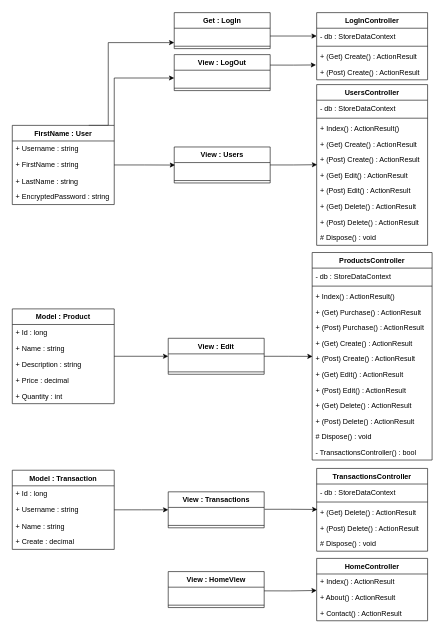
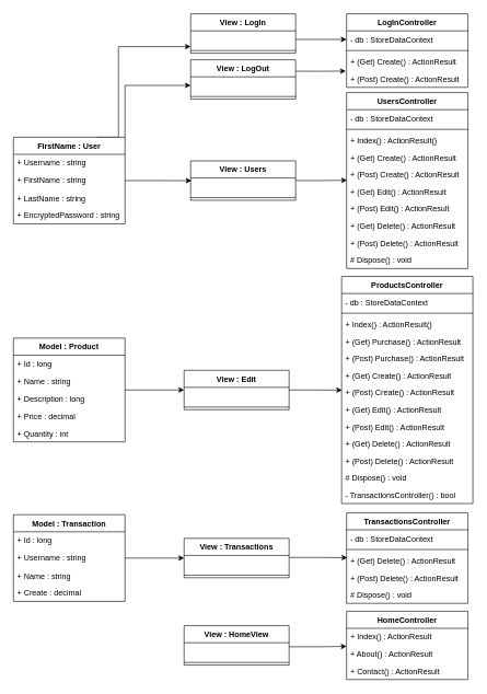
  <mxCell id="0" />
  <mxCell id="1" parent="0" />
  <mxCell id="2" style="edgeStyle=orthogonalEdgeStyle;rounded=0;orthogonalLoop=1;jettySize=auto;html=1;exitX=0.75;exitY=0;exitDx=0;exitDy=0;" edge="1" parent="1" source="3" target="65"><mxGeometry relative="1" as="geometry"><Array as="points"><mxPoint x="180" y="208" /><mxPoint x="180" y="70" /></Array></mxGeometry></mxCell>
  <mxCell id="3" value="FirstName : User&#10;" style="swimlane;fontStyle=1;align=center;verticalAlign=top;childLayout=stackLayout;horizontal=1;startSize=26;horizontalStack=0;resizeParent=1;resizeParentMax=0;resizeLast=0;collapsible=1;marginBottom=0;" vertex="1" parent="1"><mxGeometry x="20" y="208" width="170" height="132" as="geometry"><mxRectangle x="80" y="90" width="110" height="30" as="alternateBounds" /></mxGeometry></mxCell>
  <mxCell id="4" value="+ Username : string" style="text;strokeColor=none;fillColor=none;align=left;verticalAlign=top;spacingLeft=4;spacingRight=4;overflow=hidden;rotatable=0;points=[[0,0.5],[1,0.5]];portConstraint=eastwest;" vertex="1" parent="3"><mxGeometry y="26" width="170" height="26" as="geometry" /></mxCell>
  <mxCell id="5" value="+ FirstName : string" style="text;strokeColor=none;fillColor=none;align=left;verticalAlign=top;spacingLeft=4;spacingRight=4;overflow=hidden;rotatable=0;points=[[0,0.5],[1,0.5]];portConstraint=eastwest;" vertex="1" parent="3"><mxGeometry y="52" width="170" height="28" as="geometry" /></mxCell>
  <mxCell id="6" value="+ LastName : string" style="text;strokeColor=none;fillColor=none;align=left;verticalAlign=top;spacingLeft=4;spacingRight=4;overflow=hidden;rotatable=0;points=[[0,0.5],[1,0.5]];portConstraint=eastwest;" vertex="1" parent="3"><mxGeometry y="80" width="170" height="26" as="geometry" /></mxCell>
  <mxCell id="7" value="+ EncryptedPassword : string" style="text;strokeColor=none;fillColor=none;align=left;verticalAlign=top;spacingLeft=4;spacingRight=4;overflow=hidden;rotatable=0;points=[[0,0.5],[1,0.5]];portConstraint=eastwest;" vertex="1" parent="3"><mxGeometry y="106" width="170" height="26" as="geometry" /></mxCell>
  <mxCell id="8" value="" style="edgeStyle=orthogonalEdgeStyle;rounded=0;orthogonalLoop=1;jettySize=auto;html=1;entryX=0;entryY=0.153;entryDx=0;entryDy=0;entryPerimeter=0;" edge="1" parent="1" source="9" target="69"><mxGeometry relative="1" as="geometry" /></mxCell>
  <mxCell id="9" value="Model : Product&#10;&#10;" style="swimlane;fontStyle=1;align=center;verticalAlign=top;childLayout=stackLayout;horizontal=1;startSize=26;horizontalStack=0;resizeParent=1;resizeParentMax=0;resizeLast=0;collapsible=1;marginBottom=0;" vertex="1" parent="1"><mxGeometry x="20" y="514" width="170" height="158" as="geometry"><mxRectangle x="80" y="90" width="110" height="30" as="alternateBounds" /></mxGeometry></mxCell>
  <mxCell id="10" value="+ Id : long" style="text;strokeColor=none;fillColor=none;align=left;verticalAlign=top;spacingLeft=4;spacingRight=4;overflow=hidden;rotatable=0;points=[[0,0.5],[1,0.5]];portConstraint=eastwest;" vertex="1" parent="9"><mxGeometry y="26" width="170" height="26" as="geometry" /></mxCell>
  <mxCell id="11" value="+ Name : string" style="text;strokeColor=none;fillColor=none;align=left;verticalAlign=top;spacingLeft=4;spacingRight=4;overflow=hidden;rotatable=0;points=[[0,0.5],[1,0.5]];portConstraint=eastwest;" vertex="1" parent="9"><mxGeometry y="52" width="170" height="28" as="geometry" /></mxCell>
- <mxCell id="12" value="+ Description : string" style="text;strokeColor=none;fillColor=none;align=left;verticalAlign=top;spacingLeft=4;spacingRight=4;overflow=hidden;rotatable=0;points=[[0,0.5],[1,0.5]];portConstraint=eastwest;" vertex="1" parent="9"><mxGeometry y="80" width="170" height="26" as="geometry" /></mxCell>
+ <mxCell id="12" value="+ Description : long" style="text;strokeColor=none;fillColor=none;align=left;verticalAlign=top;spacingLeft=4;spacingRight=4;overflow=hidden;rotatable=0;points=[[0,0.5],[1,0.5]];portConstraint=eastwest;" vertex="1" parent="9"><mxGeometry y="80" width="170" height="26" as="geometry" /></mxCell>
  <mxCell id="13" value="+ Price : decimal" style="text;strokeColor=none;fillColor=none;align=left;verticalAlign=top;spacingLeft=4;spacingRight=4;overflow=hidden;rotatable=0;points=[[0,0.5],[1,0.5]];portConstraint=eastwest;" vertex="1" parent="9"><mxGeometry y="106" width="170" height="26" as="geometry" /></mxCell>
  <mxCell id="14" value="+ Quantity : int" style="text;strokeColor=none;fillColor=none;align=left;verticalAlign=top;spacingLeft=4;spacingRight=4;overflow=hidden;rotatable=0;points=[[0,0.5],[1,0.5]];portConstraint=eastwest;" vertex="1" parent="9"><mxGeometry y="132" width="170" height="26" as="geometry" /></mxCell>
  <mxCell id="15" value="Model : Transaction" style="swimlane;fontStyle=1;align=center;verticalAlign=top;childLayout=stackLayout;horizontal=1;startSize=26;horizontalStack=0;resizeParent=1;resizeParentMax=0;resizeLast=0;collapsible=1;marginBottom=0;" vertex="1" parent="1"><mxGeometry x="20" y="783" width="170" height="132" as="geometry"><mxRectangle x="80" y="90" width="110" height="30" as="alternateBounds" /></mxGeometry></mxCell>
  <mxCell id="16" value="+ Id : long" style="text;strokeColor=none;fillColor=none;align=left;verticalAlign=top;spacingLeft=4;spacingRight=4;overflow=hidden;rotatable=0;points=[[0,0.5],[1,0.5]];portConstraint=eastwest;" vertex="1" parent="15"><mxGeometry y="26" width="170" height="26" as="geometry" /></mxCell>
  <mxCell id="17" value="+ Username : string" style="text;strokeColor=none;fillColor=none;align=left;verticalAlign=top;spacingLeft=4;spacingRight=4;overflow=hidden;rotatable=0;points=[[0,0.5],[1,0.5]];portConstraint=eastwest;" vertex="1" parent="15"><mxGeometry y="52" width="170" height="28" as="geometry" /></mxCell>
  <mxCell id="18" value="+ Name : string" style="text;strokeColor=none;fillColor=none;align=left;verticalAlign=top;spacingLeft=4;spacingRight=4;overflow=hidden;rotatable=0;points=[[0,0.5],[1,0.5]];portConstraint=eastwest;" vertex="1" parent="15"><mxGeometry y="80" width="170" height="26" as="geometry" /></mxCell>
  <mxCell id="19" value="+ Create : decimal" style="text;strokeColor=none;fillColor=none;align=left;verticalAlign=top;spacingLeft=4;spacingRight=4;overflow=hidden;rotatable=0;points=[[0,0.5],[1,0.5]];portConstraint=eastwest;" vertex="1" parent="15"><mxGeometry y="106" width="170" height="26" as="geometry" /></mxCell>
  <mxCell id="20" value="UsersController" style="swimlane;fontStyle=1;align=center;verticalAlign=top;childLayout=stackLayout;horizontal=1;startSize=26;horizontalStack=0;resizeParent=1;resizeParentMax=0;resizeLast=0;collapsible=1;marginBottom=0;" vertex="1" parent="1"><mxGeometry x="527.5" y="140" width="185" height="268" as="geometry" /></mxCell>
  <mxCell id="21" value="- db : StoreDataContext" style="text;strokeColor=none;fillColor=none;align=left;verticalAlign=top;spacingLeft=4;spacingRight=4;overflow=hidden;rotatable=0;points=[[0,0.5],[1,0.5]];portConstraint=eastwest;" vertex="1" parent="20"><mxGeometry y="26" width="185" height="26" as="geometry" /></mxCell>
  <mxCell id="22" value="" style="line;strokeWidth=1;fillColor=none;align=left;verticalAlign=middle;spacingTop=-1;spacingLeft=3;spacingRight=3;rotatable=0;labelPosition=right;points=[];portConstraint=eastwest;strokeColor=inherit;" vertex="1" parent="20"><mxGeometry y="52" width="185" height="8" as="geometry" /></mxCell>
  <mxCell id="23" value="+ Index() : ActionResult()" style="text;strokeColor=none;fillColor=none;align=left;verticalAlign=top;spacingLeft=4;spacingRight=4;overflow=hidden;rotatable=0;points=[[0,0.5],[1,0.5]];portConstraint=eastwest;" vertex="1" parent="20"><mxGeometry y="60" width="185" height="26" as="geometry" /></mxCell>
  <mxCell id="24" value="+ (Get) Create() : ActionResult" style="text;strokeColor=none;fillColor=none;align=left;verticalAlign=top;spacingLeft=4;spacingRight=4;overflow=hidden;rotatable=0;points=[[0,0.5],[1,0.5]];portConstraint=eastwest;" vertex="1" parent="20"><mxGeometry y="86" width="185" height="26" as="geometry" /></mxCell>
  <mxCell id="25" value="+ (Post) Create() : ActionResult" style="text;strokeColor=none;fillColor=none;align=left;verticalAlign=top;spacingLeft=4;spacingRight=4;overflow=hidden;rotatable=0;points=[[0,0.5],[1,0.5]];portConstraint=eastwest;" vertex="1" parent="20"><mxGeometry y="112" width="185" height="26" as="geometry" /></mxCell>
  <mxCell id="26" value="+ (Get) Edit() : ActionResult" style="text;strokeColor=none;fillColor=none;align=left;verticalAlign=top;spacingLeft=4;spacingRight=4;overflow=hidden;rotatable=0;points=[[0,0.5],[1,0.5]];portConstraint=eastwest;" vertex="1" parent="20"><mxGeometry y="138" width="185" height="26" as="geometry" /></mxCell>
  <mxCell id="27" value="+ (Post) Edit() : ActionResult" style="text;strokeColor=none;fillColor=none;align=left;verticalAlign=top;spacingLeft=4;spacingRight=4;overflow=hidden;rotatable=0;points=[[0,0.5],[1,0.5]];portConstraint=eastwest;" vertex="1" parent="20"><mxGeometry y="164" width="185" height="26" as="geometry" /></mxCell>
  <mxCell id="28" value="+ (Get) Delete() : ActionResult" style="text;strokeColor=none;fillColor=none;align=left;verticalAlign=top;spacingLeft=4;spacingRight=4;overflow=hidden;rotatable=0;points=[[0,0.5],[1,0.5]];portConstraint=eastwest;" vertex="1" parent="20"><mxGeometry y="190" width="185" height="26" as="geometry" /></mxCell>
  <mxCell id="29" value="+ (Post) Delete() : ActionResult" style="text;strokeColor=none;fillColor=none;align=left;verticalAlign=top;spacingLeft=4;spacingRight=4;overflow=hidden;rotatable=0;points=[[0,0.5],[1,0.5]];portConstraint=eastwest;" vertex="1" parent="20"><mxGeometry y="216" width="185" height="26" as="geometry" /></mxCell>
  <mxCell id="30" value="# Dispose() : void" style="text;strokeColor=none;fillColor=none;align=left;verticalAlign=top;spacingLeft=4;spacingRight=4;overflow=hidden;rotatable=0;points=[[0,0.5],[1,0.5]];portConstraint=eastwest;" vertex="1" parent="20"><mxGeometry y="242" width="185" height="26" as="geometry" /></mxCell>
  <mxCell id="31" value="ProductsController" style="swimlane;fontStyle=1;align=center;verticalAlign=top;childLayout=stackLayout;horizontal=1;startSize=26;horizontalStack=0;resizeParent=1;resizeParentMax=0;resizeLast=0;collapsible=1;marginBottom=0;" vertex="1" parent="1"><mxGeometry x="520" y="420" width="200" height="346" as="geometry" /></mxCell>
  <mxCell id="32" value="- db : StoreDataContext" style="text;strokeColor=none;fillColor=none;align=left;verticalAlign=top;spacingLeft=4;spacingRight=4;overflow=hidden;rotatable=0;points=[[0,0.5],[1,0.5]];portConstraint=eastwest;" vertex="1" parent="31"><mxGeometry y="26" width="200" height="26" as="geometry" /></mxCell>
  <mxCell id="33" value="" style="line;strokeWidth=1;fillColor=none;align=left;verticalAlign=middle;spacingTop=-1;spacingLeft=3;spacingRight=3;rotatable=0;labelPosition=right;points=[];portConstraint=eastwest;strokeColor=inherit;" vertex="1" parent="31"><mxGeometry y="52" width="200" height="8" as="geometry" /></mxCell>
  <mxCell id="34" value="+ Index() : ActionResult()" style="text;strokeColor=none;fillColor=none;align=left;verticalAlign=top;spacingLeft=4;spacingRight=4;overflow=hidden;rotatable=0;points=[[0,0.5],[1,0.5]];portConstraint=eastwest;" vertex="1" parent="31"><mxGeometry y="60" width="200" height="26" as="geometry" /></mxCell>
  <mxCell id="35" value="+ (Get) Purchase() : ActionResult" style="text;strokeColor=none;fillColor=none;align=left;verticalAlign=top;spacingLeft=4;spacingRight=4;overflow=hidden;rotatable=0;points=[[0,0.5],[1,0.5]];portConstraint=eastwest;" vertex="1" parent="31"><mxGeometry y="86" width="200" height="26" as="geometry" /></mxCell>
  <mxCell id="36" value="+ (Post) Purchase() : ActionResult" style="text;strokeColor=none;fillColor=none;align=left;verticalAlign=top;spacingLeft=4;spacingRight=4;overflow=hidden;rotatable=0;points=[[0,0.5],[1,0.5]];portConstraint=eastwest;" vertex="1" parent="31"><mxGeometry y="112" width="200" height="26" as="geometry" /></mxCell>
  <mxCell id="37" value="+ (Get) Create() : ActionResult" style="text;strokeColor=none;fillColor=none;align=left;verticalAlign=top;spacingLeft=4;spacingRight=4;overflow=hidden;rotatable=0;points=[[0,0.5],[1,0.5]];portConstraint=eastwest;" vertex="1" parent="31"><mxGeometry y="138" width="200" height="26" as="geometry" /></mxCell>
  <mxCell id="38" value="+ (Post) Create() : ActionResult" style="text;strokeColor=none;fillColor=none;align=left;verticalAlign=top;spacingLeft=4;spacingRight=4;overflow=hidden;rotatable=0;points=[[0,0.5],[1,0.5]];portConstraint=eastwest;" vertex="1" parent="31"><mxGeometry y="164" width="200" height="26" as="geometry" /></mxCell>
  <mxCell id="39" value="+ (Get) Edit() : ActionResult" style="text;strokeColor=none;fillColor=none;align=left;verticalAlign=top;spacingLeft=4;spacingRight=4;overflow=hidden;rotatable=0;points=[[0,0.5],[1,0.5]];portConstraint=eastwest;" vertex="1" parent="31"><mxGeometry y="190" width="200" height="26" as="geometry" /></mxCell>
  <mxCell id="40" value="+ (Post) Edit() : ActionResult" style="text;strokeColor=none;fillColor=none;align=left;verticalAlign=top;spacingLeft=4;spacingRight=4;overflow=hidden;rotatable=0;points=[[0,0.5],[1,0.5]];portConstraint=eastwest;" vertex="1" parent="31"><mxGeometry y="216" width="200" height="26" as="geometry" /></mxCell>
  <mxCell id="41" value="+ (Get) Delete() : ActionResult" style="text;strokeColor=none;fillColor=none;align=left;verticalAlign=top;spacingLeft=4;spacingRight=4;overflow=hidden;rotatable=0;points=[[0,0.5],[1,0.5]];portConstraint=eastwest;" vertex="1" parent="31"><mxGeometry y="242" width="200" height="26" as="geometry" /></mxCell>
  <mxCell id="42" value="+ (Post) Delete() : ActionResult" style="text;strokeColor=none;fillColor=none;align=left;verticalAlign=top;spacingLeft=4;spacingRight=4;overflow=hidden;rotatable=0;points=[[0,0.5],[1,0.5]];portConstraint=eastwest;" vertex="1" parent="31"><mxGeometry y="268" width="200" height="26" as="geometry" /></mxCell>
  <mxCell id="43" value="# Dispose() : void" style="text;strokeColor=none;fillColor=none;align=left;verticalAlign=top;spacingLeft=4;spacingRight=4;overflow=hidden;rotatable=0;points=[[0,0.5],[1,0.5]];portConstraint=eastwest;" vertex="1" parent="31"><mxGeometry y="294" width="200" height="26" as="geometry" /></mxCell>
  <mxCell id="44" value="- TransactionsController() : bool" style="text;strokeColor=none;fillColor=none;align=left;verticalAlign=top;spacingLeft=4;spacingRight=4;overflow=hidden;rotatable=0;points=[[0,0.5],[1,0.5]];portConstraint=eastwest;" vertex="1" parent="31"><mxGeometry y="320" width="200" height="26" as="geometry" /></mxCell>
  <mxCell id="45" value="TransactionsController" style="swimlane;fontStyle=1;align=center;verticalAlign=top;childLayout=stackLayout;horizontal=1;startSize=26;horizontalStack=0;resizeParent=1;resizeParentMax=0;resizeLast=0;collapsible=1;marginBottom=0;" vertex="1" parent="1"><mxGeometry x="527.5" y="780" width="185" height="138" as="geometry" /></mxCell>
  <mxCell id="46" value="- db : StoreDataContext" style="text;strokeColor=none;fillColor=none;align=left;verticalAlign=top;spacingLeft=4;spacingRight=4;overflow=hidden;rotatable=0;points=[[0,0.5],[1,0.5]];portConstraint=eastwest;" vertex="1" parent="45"><mxGeometry y="26" width="185" height="26" as="geometry" /></mxCell>
  <mxCell id="47" value="" style="line;strokeWidth=1;fillColor=none;align=left;verticalAlign=middle;spacingTop=-1;spacingLeft=3;spacingRight=3;rotatable=0;labelPosition=right;points=[];portConstraint=eastwest;strokeColor=inherit;" vertex="1" parent="45"><mxGeometry y="52" width="185" height="8" as="geometry" /></mxCell>
  <mxCell id="48" value="+ (Get) Delete() : ActionResult" style="text;strokeColor=none;fillColor=none;align=left;verticalAlign=top;spacingLeft=4;spacingRight=4;overflow=hidden;rotatable=0;points=[[0,0.5],[1,0.5]];portConstraint=eastwest;" vertex="1" parent="45"><mxGeometry y="60" width="185" height="26" as="geometry" /></mxCell>
  <mxCell id="49" value="+ (Post) Delete() : ActionResult" style="text;strokeColor=none;fillColor=none;align=left;verticalAlign=top;spacingLeft=4;spacingRight=4;overflow=hidden;rotatable=0;points=[[0,0.5],[1,0.5]];portConstraint=eastwest;" vertex="1" parent="45"><mxGeometry y="86" width="185" height="26" as="geometry" /></mxCell>
  <mxCell id="50" value="# Dispose() : void" style="text;strokeColor=none;fillColor=none;align=left;verticalAlign=top;spacingLeft=4;spacingRight=4;overflow=hidden;rotatable=0;points=[[0,0.5],[1,0.5]];portConstraint=eastwest;" vertex="1" parent="45"><mxGeometry y="112" width="185" height="26" as="geometry" /></mxCell>
  <mxCell id="51" value="LogInController" style="swimlane;fontStyle=1;align=center;verticalAlign=top;childLayout=stackLayout;horizontal=1;startSize=26;horizontalStack=0;resizeParent=1;resizeParentMax=0;resizeLast=0;collapsible=1;marginBottom=0;" vertex="1" parent="1"><mxGeometry x="527.5" y="20" width="185" height="112" as="geometry" /></mxCell>
  <mxCell id="52" value="- db : StoreDataContext" style="text;strokeColor=none;fillColor=none;align=left;verticalAlign=top;spacingLeft=4;spacingRight=4;overflow=hidden;rotatable=0;points=[[0,0.5],[1,0.5]];portConstraint=eastwest;" vertex="1" parent="51"><mxGeometry y="26" width="185" height="26" as="geometry" /></mxCell>
  <mxCell id="53" value="" style="line;strokeWidth=1;fillColor=none;align=left;verticalAlign=middle;spacingTop=-1;spacingLeft=3;spacingRight=3;rotatable=0;labelPosition=right;points=[];portConstraint=eastwest;strokeColor=inherit;" vertex="1" parent="51"><mxGeometry y="52" width="185" height="8" as="geometry" /></mxCell>
  <mxCell id="54" value="+ (Get) Create() : ActionResult" style="text;strokeColor=none;fillColor=none;align=left;verticalAlign=top;spacingLeft=4;spacingRight=4;overflow=hidden;rotatable=0;points=[[0,0.5],[1,0.5]];portConstraint=eastwest;" vertex="1" parent="51"><mxGeometry y="60" width="185" height="26" as="geometry" /></mxCell>
  <mxCell id="55" value="+ (Post) Create() : ActionResult" style="text;strokeColor=none;fillColor=none;align=left;verticalAlign=top;spacingLeft=4;spacingRight=4;overflow=hidden;rotatable=0;points=[[0,0.5],[1,0.5]];portConstraint=eastwest;" vertex="1" parent="51"><mxGeometry y="86" width="185" height="26" as="geometry" /></mxCell>
  <mxCell id="56" value="HomeController" style="swimlane;fontStyle=1;align=center;verticalAlign=top;childLayout=stackLayout;horizontal=1;startSize=26;horizontalStack=0;resizeParent=1;resizeParentMax=0;resizeLast=0;collapsible=1;marginBottom=0;" vertex="1" parent="1"><mxGeometry x="527.5" y="930" width="185" height="104" as="geometry" /></mxCell>
  <mxCell id="57" value="+ Index() : ActionResult" style="text;strokeColor=none;fillColor=none;align=left;verticalAlign=top;spacingLeft=4;spacingRight=4;overflow=hidden;rotatable=0;points=[[0,0.5],[1,0.5]];portConstraint=eastwest;" vertex="1" parent="56"><mxGeometry y="26" width="185" height="26" as="geometry" /></mxCell>
  <mxCell id="58" value="+ About() : ActionResult" style="text;strokeColor=none;fillColor=none;align=left;verticalAlign=top;spacingLeft=4;spacingRight=4;overflow=hidden;rotatable=0;points=[[0,0.5],[1,0.5]];portConstraint=eastwest;" vertex="1" parent="56"><mxGeometry y="52" width="185" height="26" as="geometry" /></mxCell>
  <mxCell id="59" value="+ Contact() : ActionResult" style="text;strokeColor=none;fillColor=none;align=left;verticalAlign=top;spacingLeft=4;spacingRight=4;overflow=hidden;rotatable=0;points=[[0,0.5],[1,0.5]];portConstraint=eastwest;" vertex="1" parent="56"><mxGeometry y="78" width="185" height="26" as="geometry" /></mxCell>
  <mxCell id="60" value="" style="edgeStyle=orthogonalEdgeStyle;rounded=0;orthogonalLoop=1;jettySize=auto;html=1;entryX=0;entryY=0.058;entryDx=0;entryDy=0;entryPerimeter=0;exitX=1;exitY=0.237;exitDx=0;exitDy=0;exitPerimeter=0;" edge="1" parent="1" source="62" target="58"><mxGeometry relative="1" as="geometry" /></mxCell>
  <mxCell id="61" value="View : HomeView" style="swimlane;fontStyle=1;align=center;verticalAlign=top;childLayout=stackLayout;horizontal=1;startSize=26;horizontalStack=0;resizeParent=1;resizeParentMax=0;resizeLast=0;collapsible=1;marginBottom=0;" vertex="1" parent="1"><mxGeometry x="280" y="952" width="160" height="60" as="geometry" /></mxCell>
  <mxCell id="62" value=" " style="text;strokeColor=none;fillColor=none;align=left;verticalAlign=top;spacingLeft=4;spacingRight=4;overflow=hidden;rotatable=0;points=[[0,0.5],[1,0.5]];portConstraint=eastwest;" vertex="1" parent="61"><mxGeometry y="26" width="160" height="26" as="geometry" /></mxCell>
  <mxCell id="63" value="" style="line;strokeWidth=1;fillColor=none;align=left;verticalAlign=middle;spacingTop=-1;spacingLeft=3;spacingRight=3;rotatable=0;labelPosition=right;points=[];portConstraint=eastwest;strokeColor=inherit;" vertex="1" parent="61"><mxGeometry y="52" width="160" height="8" as="geometry" /></mxCell>
- <mxCell id="64" value="Get : LogIn" style="swimlane;fontStyle=1;align=center;verticalAlign=top;childLayout=stackLayout;horizontal=1;startSize=26;horizontalStack=0;resizeParent=1;resizeParentMax=0;resizeLast=0;collapsible=1;marginBottom=0;" vertex="1" parent="1"><mxGeometry x="290" y="20" width="160" height="60" as="geometry" /></mxCell>
+ <mxCell id="64" value="View : LogIn" style="swimlane;fontStyle=1;align=center;verticalAlign=top;childLayout=stackLayout;horizontal=1;startSize=26;horizontalStack=0;resizeParent=1;resizeParentMax=0;resizeLast=0;collapsible=1;marginBottom=0;" vertex="1" parent="1"><mxGeometry x="290" y="20" width="160" height="60" as="geometry" /></mxCell>
  <mxCell id="65" value=" " style="text;strokeColor=none;fillColor=none;align=left;verticalAlign=top;spacingLeft=4;spacingRight=4;overflow=hidden;rotatable=0;points=[[0,0.5],[1,0.5]];portConstraint=eastwest;" vertex="1" parent="64"><mxGeometry y="26" width="160" height="26" as="geometry" /></mxCell>
  <mxCell id="66" value="" style="line;strokeWidth=1;fillColor=none;align=left;verticalAlign=middle;spacingTop=-1;spacingLeft=3;spacingRight=3;rotatable=0;labelPosition=right;points=[];portConstraint=eastwest;strokeColor=inherit;" vertex="1" parent="64"><mxGeometry y="52" width="160" height="8" as="geometry" /></mxCell>
  <mxCell id="67" value="" style="edgeStyle=orthogonalEdgeStyle;rounded=0;orthogonalLoop=1;jettySize=auto;html=1;entryX=0.003;entryY=0.354;entryDx=0;entryDy=0;entryPerimeter=0;" edge="1" parent="1" source="68" target="38"><mxGeometry relative="1" as="geometry" /></mxCell>
  <mxCell id="68" value="View : Edit" style="swimlane;fontStyle=1;align=center;verticalAlign=top;childLayout=stackLayout;horizontal=1;startSize=26;horizontalStack=0;resizeParent=1;resizeParentMax=0;resizeLast=0;collapsible=1;marginBottom=0;" vertex="1" parent="1"><mxGeometry x="280" y="563" width="160" height="60" as="geometry" /></mxCell>
  <mxCell id="69" value=" " style="text;strokeColor=none;fillColor=none;align=left;verticalAlign=top;spacingLeft=4;spacingRight=4;overflow=hidden;rotatable=0;points=[[0,0.5],[1,0.5]];portConstraint=eastwest;" vertex="1" parent="68"><mxGeometry y="26" width="160" height="26" as="geometry" /></mxCell>
  <mxCell id="70" value="" style="line;strokeWidth=1;fillColor=none;align=left;verticalAlign=middle;spacingTop=-1;spacingLeft=3;spacingRight=3;rotatable=0;labelPosition=right;points=[];portConstraint=eastwest;strokeColor=inherit;" vertex="1" parent="68"><mxGeometry y="52" width="160" height="8" as="geometry" /></mxCell>
  <mxCell id="71" value="View : Transactions" style="swimlane;fontStyle=1;align=center;verticalAlign=top;childLayout=stackLayout;horizontal=1;startSize=26;horizontalStack=0;resizeParent=1;resizeParentMax=0;resizeLast=0;collapsible=1;marginBottom=0;" vertex="1" parent="1"><mxGeometry x="280" y="819" width="160" height="60" as="geometry" /></mxCell>
  <mxCell id="72" value=" " style="text;strokeColor=none;fillColor=none;align=left;verticalAlign=top;spacingLeft=4;spacingRight=4;overflow=hidden;rotatable=0;points=[[0,0.5],[1,0.5]];portConstraint=eastwest;" vertex="1" parent="71"><mxGeometry y="26" width="160" height="26" as="geometry" /></mxCell>
  <mxCell id="73" value="" style="line;strokeWidth=1;fillColor=none;align=left;verticalAlign=middle;spacingTop=-1;spacingLeft=3;spacingRight=3;rotatable=0;labelPosition=right;points=[];portConstraint=eastwest;strokeColor=inherit;" vertex="1" parent="71"><mxGeometry y="52" width="160" height="8" as="geometry" /></mxCell>
  <mxCell id="74" style="edgeStyle=orthogonalEdgeStyle;rounded=0;orthogonalLoop=1;jettySize=auto;html=1;exitX=1;exitY=0.5;exitDx=0;exitDy=0;entryX=0.004;entryY=0.83;entryDx=0;entryDy=0;entryPerimeter=0;" edge="1" parent="1" source="75" target="25"><mxGeometry relative="1" as="geometry" /></mxCell>
  <mxCell id="75" value="View : Users" style="swimlane;fontStyle=1;align=center;verticalAlign=top;childLayout=stackLayout;horizontal=1;startSize=26;horizontalStack=0;resizeParent=1;resizeParentMax=0;resizeLast=0;collapsible=1;marginBottom=0;" vertex="1" parent="1"><mxGeometry x="290" y="244" width="160" height="60" as="geometry" /></mxCell>
  <mxCell id="76" value=" " style="text;strokeColor=none;fillColor=none;align=left;verticalAlign=top;spacingLeft=4;spacingRight=4;overflow=hidden;rotatable=0;points=[[0,0.5],[1,0.5]];portConstraint=eastwest;" vertex="1" parent="75"><mxGeometry y="26" width="160" height="26" as="geometry" /></mxCell>
  <mxCell id="77" value="" style="line;strokeWidth=1;fillColor=none;align=left;verticalAlign=middle;spacingTop=-1;spacingLeft=3;spacingRight=3;rotatable=0;labelPosition=right;points=[];portConstraint=eastwest;strokeColor=inherit;" vertex="1" parent="75"><mxGeometry y="52" width="160" height="8" as="geometry" /></mxCell>
  <mxCell id="78" value="" style="edgeStyle=orthogonalEdgeStyle;rounded=0;orthogonalLoop=1;jettySize=auto;html=1;exitX=0.996;exitY=0.291;exitDx=0;exitDy=0;entryX=-0.006;entryY=0.047;entryDx=0;entryDy=0;entryPerimeter=0;exitPerimeter=0;" edge="1" parent="1" source="79" target="55"><mxGeometry relative="1" as="geometry"><mxPoint x="530" y="105" as="targetPoint" /></mxGeometry></mxCell>
  <mxCell id="79" value="View : LogOut" style="swimlane;fontStyle=1;align=center;verticalAlign=top;childLayout=stackLayout;horizontal=1;startSize=26;horizontalStack=0;resizeParent=1;resizeParentMax=0;resizeLast=0;collapsible=1;marginBottom=0;" vertex="1" parent="1"><mxGeometry x="290" y="90" width="160" height="60" as="geometry" /></mxCell>
  <mxCell id="80" value=" " style="text;strokeColor=none;fillColor=none;align=left;verticalAlign=top;spacingLeft=4;spacingRight=4;overflow=hidden;rotatable=0;points=[[0,0.5],[1,0.5]];portConstraint=eastwest;" vertex="1" parent="79"><mxGeometry y="26" width="160" height="26" as="geometry" /></mxCell>
  <mxCell id="81" value="" style="line;strokeWidth=1;fillColor=none;align=left;verticalAlign=middle;spacingTop=-1;spacingLeft=3;spacingRight=3;rotatable=0;labelPosition=right;points=[];portConstraint=eastwest;strokeColor=inherit;" vertex="1" parent="79"><mxGeometry y="52" width="160" height="8" as="geometry" /></mxCell>
  <mxCell id="82" style="edgeStyle=orthogonalEdgeStyle;rounded=0;orthogonalLoop=1;jettySize=auto;html=1;entryX=0;entryY=0.5;entryDx=0;entryDy=0;exitX=1;exitY=0;exitDx=0;exitDy=0;" edge="1" parent="1" source="3" target="80"><mxGeometry relative="1" as="geometry"><mxPoint x="180" y="120" as="sourcePoint" /><mxPoint x="230" y="370.002" as="targetPoint" /></mxGeometry></mxCell>
  <mxCell id="83" value="" style="edgeStyle=orthogonalEdgeStyle;rounded=0;orthogonalLoop=1;jettySize=auto;html=1;" edge="1" parent="1" source="17"><mxGeometry relative="1" as="geometry"><mxPoint x="280" y="849" as="targetPoint" /></mxGeometry></mxCell>
  <mxCell id="84" value="" style="edgeStyle=orthogonalEdgeStyle;rounded=0;orthogonalLoop=1;jettySize=auto;html=1;entryX=0.008;entryY=0.159;entryDx=0;entryDy=0;entryPerimeter=0;" edge="1" parent="1" source="5" target="76"><mxGeometry relative="1" as="geometry" /></mxCell>
  <mxCell id="85" value="" style="edgeStyle=orthogonalEdgeStyle;rounded=0;orthogonalLoop=1;jettySize=auto;html=1;" edge="1" parent="1" source="65" target="52"><mxGeometry relative="1" as="geometry" /></mxCell>
  <mxCell id="86" value="" style="edgeStyle=orthogonalEdgeStyle;rounded=0;orthogonalLoop=1;jettySize=auto;html=1;exitX=1.004;exitY=0.12;exitDx=0;exitDy=0;exitPerimeter=0;entryX=0.006;entryY=0.323;entryDx=0;entryDy=0;entryPerimeter=0;" edge="1" parent="1" source="72" target="48"><mxGeometry relative="1" as="geometry" /></mxCell>
